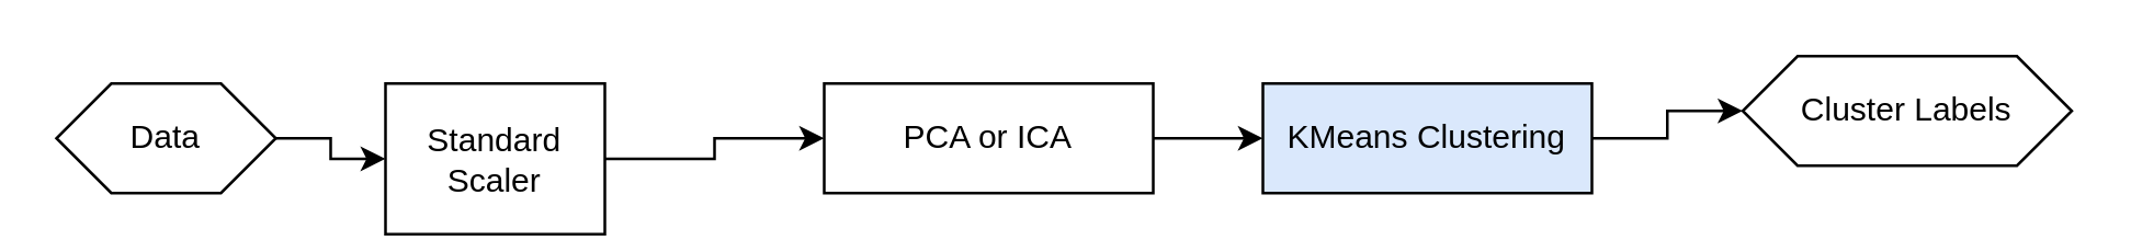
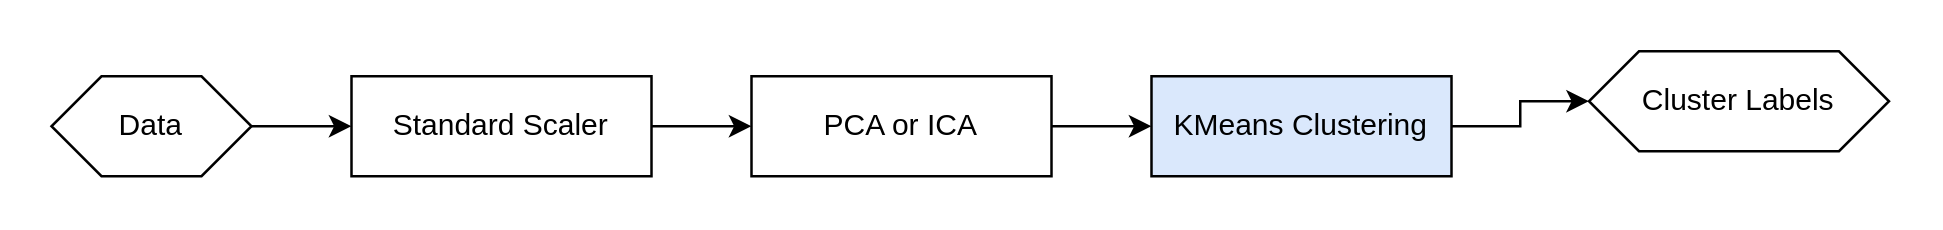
  <mxCell id="0" />
  <mxCell id="1" parent="0" />
  <mxCell id="2" value="" style="edgeStyle=orthogonalEdgeStyle;rounded=0;orthogonalLoop=1;jettySize=auto;html=1;" edge="1" parent="1" source="3" target="5"><mxGeometry relative="1" as="geometry" /></mxCell>
  <mxCell id="3" value="Data" style="shape=hexagon;perimeter=hexagonPerimeter2;whiteSpace=wrap;html=1;fixedSize=1;" vertex="1" parent="1"><mxGeometry x="20" y="30" width="80" height="40" as="geometry" /></mxCell>
  <mxCell id="4" value="" style="edgeStyle=orthogonalEdgeStyle;rounded=0;orthogonalLoop=1;jettySize=auto;html=1;" edge="1" parent="1" source="5" target="10"><mxGeometry relative="1" as="geometry" /></mxCell>
- <mxCell id="5" value="Standard Scaler" style="whiteSpace=wrap;html=1;" vertex="1" parent="1"><mxGeometry x="140" y="30" width="80" height="55" as="geometry" /></mxCell>
+ <mxCell id="5" value="Standard Scaler" style="whiteSpace=wrap;html=1;" vertex="1" parent="1"><mxGeometry x="140" y="30" width="120" height="40" as="geometry" /></mxCell>
  <mxCell id="6" value="" style="edgeStyle=orthogonalEdgeStyle;rounded=0;orthogonalLoop=1;jettySize=auto;html=1;" edge="1" parent="1" source="7" target="8"><mxGeometry relative="1" as="geometry" /></mxCell>
  <mxCell id="7" value="KMeans Clustering" style="whiteSpace=wrap;html=1;fillColor=#dae8fc;" vertex="1" parent="1"><mxGeometry x="460" y="30" width="120" height="40" as="geometry" /></mxCell>
  <mxCell id="8" value="Cluster Labels" style="shape=hexagon;perimeter=hexagonPerimeter2;whiteSpace=wrap;html=1;fixedSize=1;" vertex="1" parent="1"><mxGeometry x="635" y="20" width="120" height="40" as="geometry" /></mxCell>
  <mxCell id="9" value="" style="edgeStyle=orthogonalEdgeStyle;rounded=0;orthogonalLoop=1;jettySize=auto;html=1;" edge="1" parent="1" source="10" target="7"><mxGeometry relative="1" as="geometry" /></mxCell>
  <mxCell id="10" value="PCA or ICA" style="whiteSpace=wrap;html=1;" vertex="1" parent="1"><mxGeometry x="300" y="30" width="120" height="40" as="geometry" /></mxCell>
